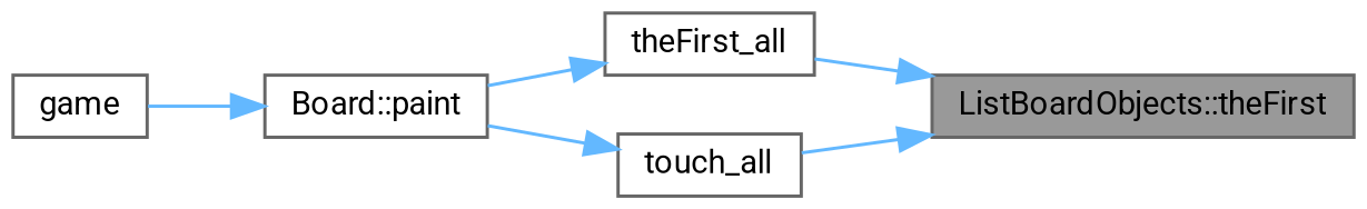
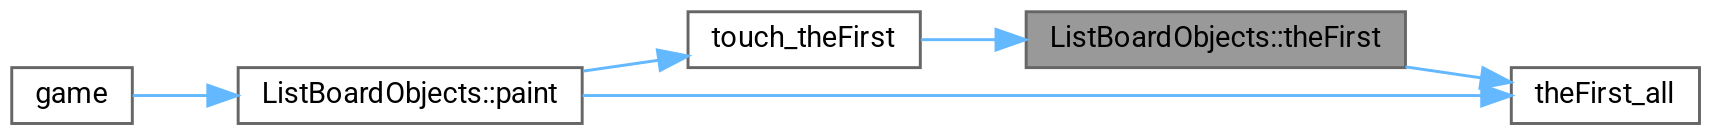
  digraph {
    fontname=Roboto
    rankdir=RL
    node [color=grey40 fillcolor=white fontname=Roboto fontsize=10 shape=box style=filled]
    edge [color=steelblue1 dir=back fontname=Roboto fontsize=10 labelfontname=Helvetica labelfontsize=10 style=solid]
    n1 [color=gray40 fillcolor=grey60 fontcolor=black height=0.2 label="ListBoardObjects::theFirst" width=0.4]
    n2 [height=0.2 label=theFirst_all width=0.4]
-   n3 [height=0.2 label=touch_all width=0.4]
-   n4 [height=0.2 label="Board::paint" width=0.4]
+   n3 [height=0.2 label=touch_theFirst width=0.4]
+   n4 [height=0.2 label="ListBoardObjects::paint" width=0.4]
    n5 [height=0.2 label=game width=0.4]
-   n1 -> n2
+   n2 -> n1
    n1 -> n3
    n2 -> n4
    n3 -> n4
    n4 -> n5
  }
